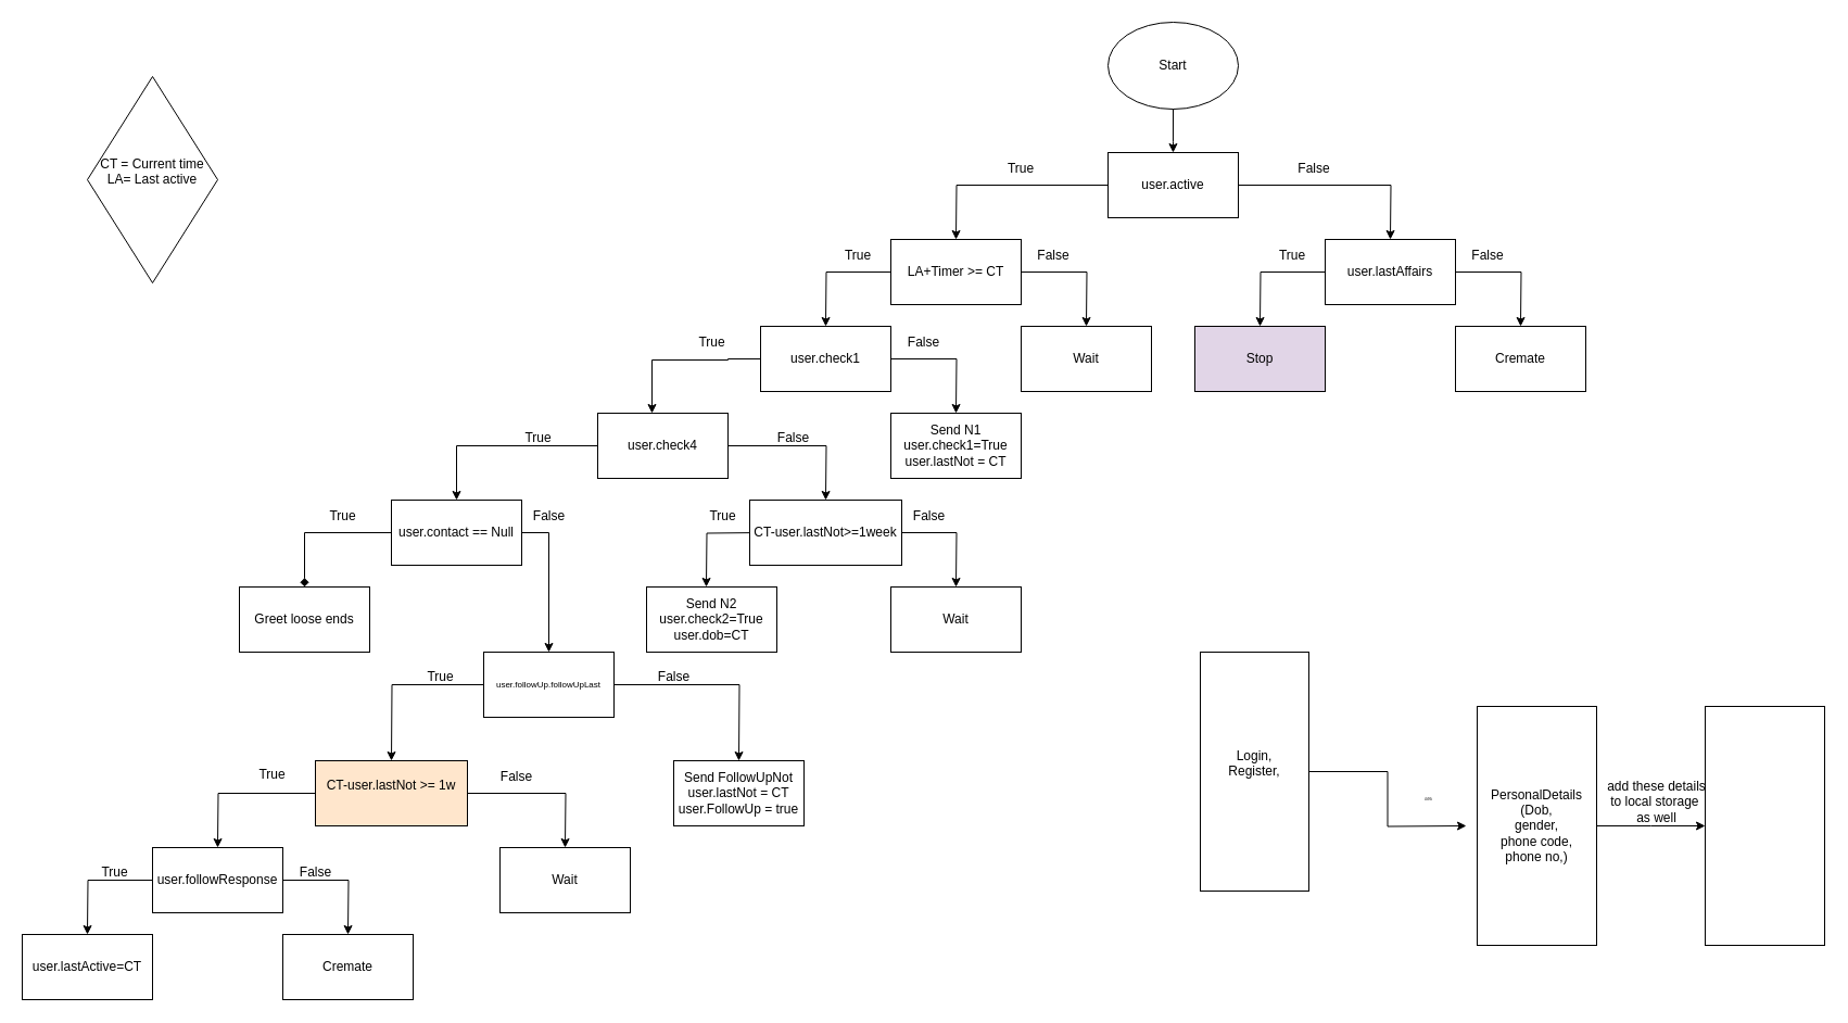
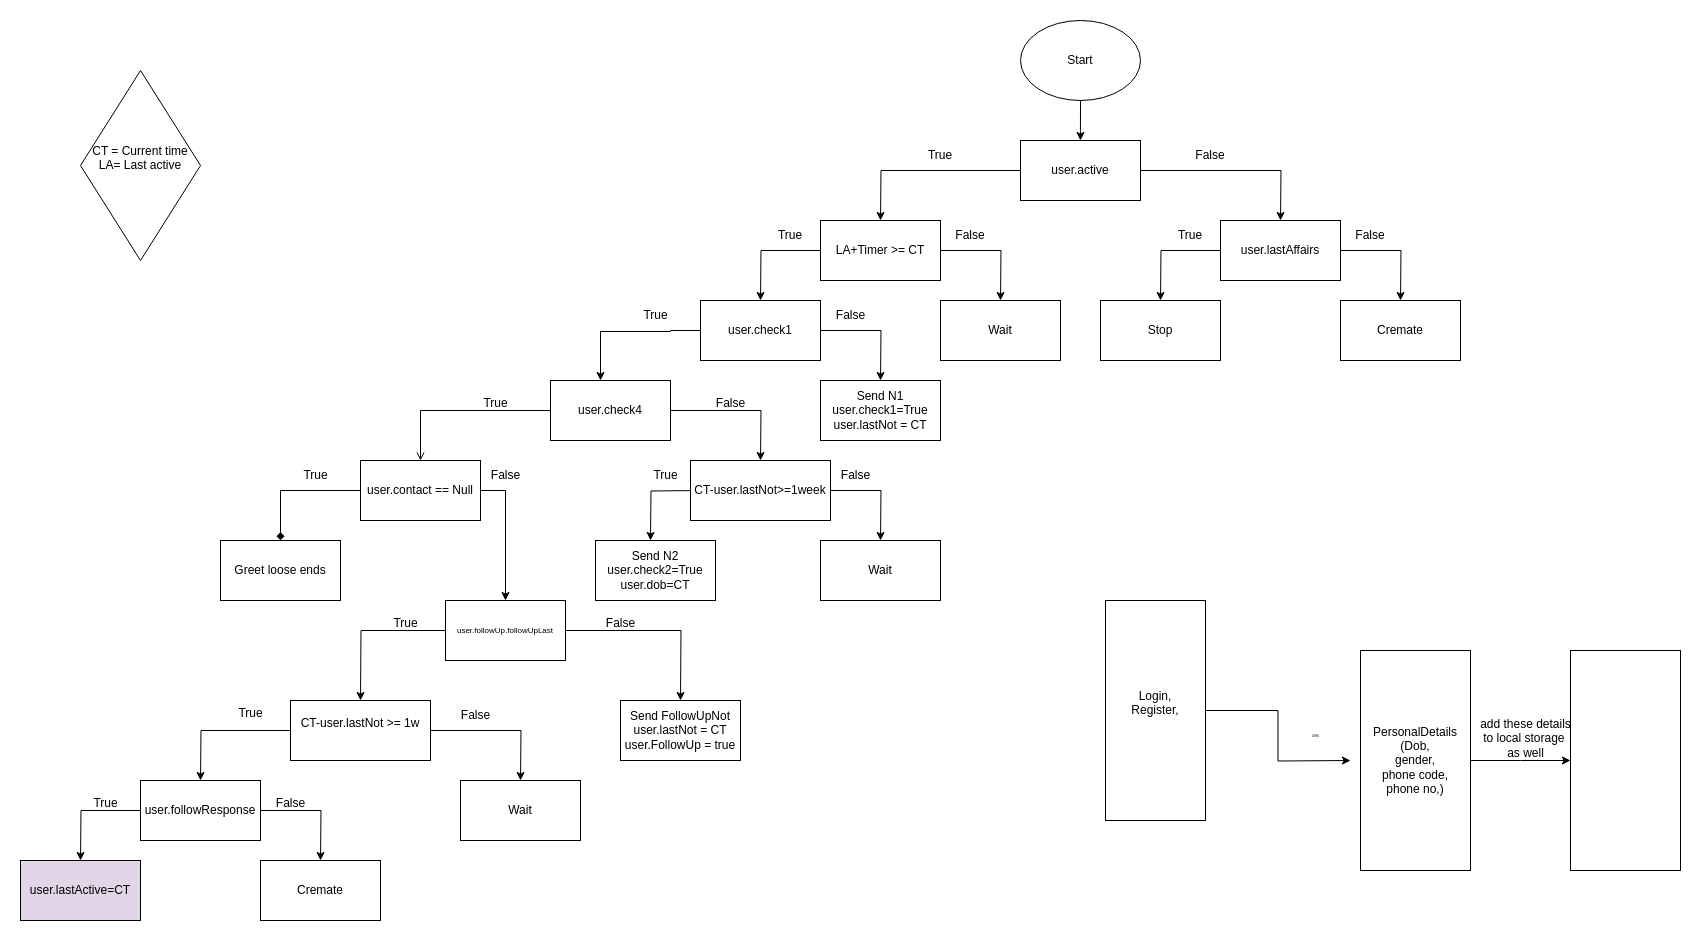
  <mxCell id="0" />
  <mxCell id="1" parent="0" />
  <mxCell id="2" value="CT = Current time&lt;div&gt;LA= Last active&lt;/div&gt;&lt;div&gt;&lt;br&gt;&lt;/div&gt;" style="rhombus;whiteSpace=wrap;html=1;" parent="1" vertex="1"><mxGeometry x="80" y="70" width="120" height="190" as="geometry" /></mxCell>
  <mxCell id="3" value="Start" style="ellipse;whiteSpace=wrap;html=1;" parent="1" vertex="1"><mxGeometry x="1020" y="20" width="120" height="80" as="geometry" /></mxCell>
  <mxCell id="4" value="" style="endArrow=classic;html=1;rounded=0;" parent="1" edge="1"><mxGeometry width="50" height="50" relative="1" as="geometry"><mxPoint x="1080" y="100" as="sourcePoint" /><mxPoint x="1079.95" y="140" as="targetPoint" /><Array as="points"><mxPoint x="1079.95" y="130" /><mxPoint x="1079.95" y="140" /></Array></mxGeometry></mxCell>
  <mxCell id="5" style="edgeStyle=orthogonalEdgeStyle;rounded=0;orthogonalLoop=1;jettySize=auto;html=1;exitX=1;exitY=0.5;exitDx=0;exitDy=0;" parent="1" source="7" edge="1"><mxGeometry relative="1" as="geometry"><mxPoint x="1280" y="220" as="targetPoint" /></mxGeometry></mxCell>
  <mxCell id="6" style="edgeStyle=orthogonalEdgeStyle;rounded=0;orthogonalLoop=1;jettySize=auto;html=1;exitX=0;exitY=0.5;exitDx=0;exitDy=0;" parent="1" source="7" edge="1"><mxGeometry relative="1" as="geometry"><mxPoint x="880" y="220" as="targetPoint" /></mxGeometry></mxCell>
  <mxCell id="7" value="user.active" style="rounded=0;whiteSpace=wrap;html=1;" parent="1" vertex="1"><mxGeometry x="1020" y="140" width="120" height="60" as="geometry" /></mxCell>
  <mxCell id="8" value="False" style="text;html=1;align=center;verticalAlign=middle;whiteSpace=wrap;rounded=0;" parent="1" vertex="1"><mxGeometry x="1180" y="140" width="60" height="30" as="geometry" /></mxCell>
  <mxCell id="9" value="True" style="text;html=1;align=center;verticalAlign=middle;whiteSpace=wrap;rounded=0;" parent="1" vertex="1"><mxGeometry x="910" y="140" width="60" height="30" as="geometry" /></mxCell>
  <mxCell id="10" style="edgeStyle=orthogonalEdgeStyle;rounded=0;orthogonalLoop=1;jettySize=auto;html=1;" parent="1" source="12" edge="1"><mxGeometry relative="1" as="geometry"><mxPoint x="1160" y="300" as="targetPoint" /></mxGeometry></mxCell>
  <mxCell id="11" style="edgeStyle=orthogonalEdgeStyle;rounded=0;orthogonalLoop=1;jettySize=auto;html=1;exitX=1;exitY=0.5;exitDx=0;exitDy=0;" parent="1" source="12" edge="1"><mxGeometry relative="1" as="geometry"><mxPoint x="1400" y="300" as="targetPoint" /></mxGeometry></mxCell>
  <mxCell id="12" value="user.lastAffairs" style="rounded=0;whiteSpace=wrap;html=1;" parent="1" vertex="1"><mxGeometry x="1220" y="220" width="120" height="60" as="geometry" /></mxCell>
- <mxCell id="13" value="Stop" style="rounded=0;whiteSpace=wrap;html=1;fillColor=#e1d5e7;" parent="1" vertex="1"><mxGeometry x="1100" y="300" width="120" height="60" as="geometry" /></mxCell>
+ <mxCell id="13" value="Stop" style="rounded=0;whiteSpace=wrap;html=1;" parent="1" vertex="1"><mxGeometry x="1100" y="300" width="120" height="60" as="geometry" /></mxCell>
  <mxCell id="14" value="Cremate" style="rounded=0;whiteSpace=wrap;html=1;" parent="1" vertex="1"><mxGeometry x="1340" y="300" width="120" height="60" as="geometry" /></mxCell>
  <mxCell id="15" value="True" style="text;html=1;align=center;verticalAlign=middle;whiteSpace=wrap;rounded=0;" parent="1" vertex="1"><mxGeometry x="1160" y="220" width="60" height="30" as="geometry" /></mxCell>
  <mxCell id="16" value="False" style="text;html=1;align=center;verticalAlign=middle;whiteSpace=wrap;rounded=0;" parent="1" vertex="1"><mxGeometry x="1340" y="220" width="60" height="30" as="geometry" /></mxCell>
  <mxCell id="17" style="edgeStyle=orthogonalEdgeStyle;rounded=0;orthogonalLoop=1;jettySize=auto;html=1;exitX=1;exitY=0.5;exitDx=0;exitDy=0;" parent="1" source="19" edge="1"><mxGeometry relative="1" as="geometry"><mxPoint x="1000" y="300" as="targetPoint" /></mxGeometry></mxCell>
  <mxCell id="18" style="edgeStyle=orthogonalEdgeStyle;rounded=0;orthogonalLoop=1;jettySize=auto;html=1;exitX=0;exitY=0.5;exitDx=0;exitDy=0;" parent="1" source="19" edge="1"><mxGeometry relative="1" as="geometry"><mxPoint x="760" y="300" as="targetPoint" /></mxGeometry></mxCell>
  <mxCell id="19" value="LA+Timer &amp;gt;= CT" style="rounded=0;whiteSpace=wrap;html=1;" parent="1" vertex="1"><mxGeometry x="820" y="220" width="120" height="60" as="geometry" /></mxCell>
  <mxCell id="20" value="Wait" style="rounded=0;whiteSpace=wrap;html=1;" parent="1" vertex="1"><mxGeometry x="940" y="300" width="120" height="60" as="geometry" /></mxCell>
  <mxCell id="21" style="edgeStyle=orthogonalEdgeStyle;rounded=0;orthogonalLoop=1;jettySize=auto;html=1;exitX=0;exitY=0.5;exitDx=0;exitDy=0;" parent="1" source="23" edge="1"><mxGeometry relative="1" as="geometry"><mxPoint x="600" y="380" as="targetPoint" /><mxPoint x="670" y="330" as="sourcePoint" /><Array as="points"><mxPoint x="670" y="330" /><mxPoint x="670" y="331" /><mxPoint x="600" y="331" /></Array></mxGeometry></mxCell>
  <mxCell id="22" style="edgeStyle=orthogonalEdgeStyle;rounded=0;orthogonalLoop=1;jettySize=auto;html=1;exitX=1;exitY=0.5;exitDx=0;exitDy=0;" parent="1" source="23" edge="1"><mxGeometry relative="1" as="geometry"><mxPoint x="880" y="380" as="targetPoint" /></mxGeometry></mxCell>
  <mxCell id="23" value="user.check1" style="rounded=0;whiteSpace=wrap;html=1;" parent="1" vertex="1"><mxGeometry x="700" y="300" width="120" height="60" as="geometry" /></mxCell>
  <mxCell id="24" value="False" style="text;html=1;align=center;verticalAlign=middle;whiteSpace=wrap;rounded=0;" parent="1" vertex="1"><mxGeometry x="940" y="220" width="60" height="30" as="geometry" /></mxCell>
  <mxCell id="25" value="True" style="text;html=1;align=center;verticalAlign=middle;whiteSpace=wrap;rounded=0;" parent="1" vertex="1"><mxGeometry x="760" y="220" width="60" height="30" as="geometry" /></mxCell>
  <mxCell id="26" value="True" style="text;html=1;align=center;verticalAlign=middle;resizable=0;points=[];autosize=1;strokeColor=none;fillColor=none;" parent="1" vertex="1"><mxGeometry x="630" y="300" width="50" height="30" as="geometry" /></mxCell>
  <mxCell id="27" value="False" style="text;html=1;align=center;verticalAlign=middle;resizable=0;points=[];autosize=1;strokeColor=none;fillColor=none;" parent="1" vertex="1"><mxGeometry x="825" y="300" width="50" height="30" as="geometry" /></mxCell>
  <mxCell id="28" value="Send N1&lt;div&gt;user.check1=True&lt;/div&gt;&lt;div&gt;user.lastNot = CT&lt;/div&gt;" style="whiteSpace=wrap;html=1;" parent="1" vertex="1"><mxGeometry x="820" y="380" width="120" height="60" as="geometry" /></mxCell>
  <mxCell id="29" style="edgeStyle=orthogonalEdgeStyle;rounded=0;orthogonalLoop=1;jettySize=auto;html=1;exitX=1;exitY=0.5;exitDx=0;exitDy=0;" parent="1" source="31" edge="1"><mxGeometry relative="1" as="geometry"><mxPoint x="760" y="460" as="targetPoint" /></mxGeometry></mxCell>
- <mxCell id="30" style="edgeStyle=orthogonalEdgeStyle;rounded=0;orthogonalLoop=1;jettySize=auto;html=1;exitX=0;exitY=0.5;exitDx=0;exitDy=0;entryX=0.5;entryY=0;entryDx=0;entryDy=0;" parent="1" source="31" target="37" edge="1"><mxGeometry relative="1" as="geometry"><mxPoint x="420" y="500" as="targetPoint" /><Array as="points"><mxPoint x="420" y="410" /></Array></mxGeometry></mxCell>
+ <mxCell id="30" style="edgeStyle=orthogonalEdgeStyle;rounded=0;orthogonalLoop=1;jettySize=auto;html=1;exitX=0;exitY=0.5;exitDx=0;exitDy=0;entryX=0.5;entryY=0;entryDx=0;entryDy=0;endArrow=open;" parent="1" source="31" target="37" edge="1"><mxGeometry relative="1" as="geometry"><mxPoint x="420" y="500" as="targetPoint" /><Array as="points"><mxPoint x="420" y="410" /></Array></mxGeometry></mxCell>
  <mxCell id="31" value="user.check4" style="whiteSpace=wrap;html=1;" parent="1" vertex="1"><mxGeometry x="550" y="380" width="120" height="60" as="geometry" /></mxCell>
  <mxCell id="32" style="edgeStyle=orthogonalEdgeStyle;rounded=0;orthogonalLoop=1;jettySize=auto;html=1;" parent="1" edge="1"><mxGeometry relative="1" as="geometry"><mxPoint x="650" y="539.99" as="targetPoint" /><mxPoint x="700" y="490.002" as="sourcePoint" /></mxGeometry></mxCell>
  <mxCell id="33" style="edgeStyle=orthogonalEdgeStyle;rounded=0;orthogonalLoop=1;jettySize=auto;html=1;exitX=1;exitY=0.5;exitDx=0;exitDy=0;" parent="1" source="34" edge="1"><mxGeometry relative="1" as="geometry"><mxPoint x="880" y="540" as="targetPoint" /></mxGeometry></mxCell>
  <mxCell id="34" value="CT-user.lastNot&amp;gt;=1week" style="whiteSpace=wrap;html=1;" parent="1" vertex="1"><mxGeometry x="690" y="460" width="140" height="60" as="geometry" /></mxCell>
  <mxCell id="35" style="edgeStyle=orthogonalEdgeStyle;rounded=0;orthogonalLoop=1;jettySize=auto;html=1;exitX=1;exitY=0.5;exitDx=0;exitDy=0;entryX=0.5;entryY=0;entryDx=0;entryDy=0;" parent="1" source="37" target="46" edge="1"><mxGeometry relative="1" as="geometry"><mxPoint x="520" y="540" as="targetPoint" /></mxGeometry></mxCell>
  <mxCell id="36" style="edgeStyle=orthogonalEdgeStyle;rounded=0;orthogonalLoop=1;jettySize=auto;html=1;exitX=0;exitY=0.5;exitDx=0;exitDy=0;entryX=0.5;entryY=0;entryDx=0;entryDy=0;endArrow=diamond;" parent="1" source="37" target="49" edge="1"><mxGeometry relative="1" as="geometry"><mxPoint x="280" y="530" as="targetPoint" /></mxGeometry></mxCell>
  <mxCell id="37" value="user.contact == Null" style="whiteSpace=wrap;html=1;" parent="1" vertex="1"><mxGeometry x="360" y="460" width="120" height="60" as="geometry" /></mxCell>
  <mxCell id="38" value="False" style="text;html=1;align=center;verticalAlign=middle;resizable=0;points=[];autosize=1;strokeColor=none;fillColor=none;" parent="1" vertex="1"><mxGeometry x="705" y="388" width="50" height="30" as="geometry" /></mxCell>
  <mxCell id="39" value="True" style="text;html=1;align=center;verticalAlign=middle;resizable=0;points=[];autosize=1;strokeColor=none;fillColor=none;" parent="1" vertex="1"><mxGeometry x="470" y="388" width="50" height="30" as="geometry" /></mxCell>
  <mxCell id="40" value="False" style="text;html=1;align=center;verticalAlign=middle;resizable=0;points=[];autosize=1;strokeColor=none;fillColor=none;" parent="1" vertex="1"><mxGeometry x="830" y="460" width="50" height="30" as="geometry" /></mxCell>
  <mxCell id="41" value="True" style="text;html=1;align=center;verticalAlign=middle;resizable=0;points=[];autosize=1;strokeColor=none;fillColor=none;" parent="1" vertex="1"><mxGeometry x="640" y="460" width="50" height="30" as="geometry" /></mxCell>
  <mxCell id="42" value="Send N2&lt;div&gt;user.check2=True&lt;/div&gt;&lt;div&gt;user.dob=CT&lt;/div&gt;" style="whiteSpace=wrap;html=1;" parent="1" vertex="1"><mxGeometry x="595" y="540" width="120" height="60" as="geometry" /></mxCell>
  <mxCell id="43" value="Wait" style="whiteSpace=wrap;html=1;" parent="1" vertex="1"><mxGeometry x="820" y="540" width="120" height="60" as="geometry" /></mxCell>
  <mxCell id="44" style="edgeStyle=orthogonalEdgeStyle;rounded=0;orthogonalLoop=1;jettySize=auto;html=1;exitX=1;exitY=0.5;exitDx=0;exitDy=0;" parent="1" source="46" edge="1"><mxGeometry relative="1" as="geometry"><mxPoint y="700" as="targetPoint" x="680" /></mxGeometry></mxCell>
  <mxCell id="45" style="edgeStyle=orthogonalEdgeStyle;rounded=0;orthogonalLoop=1;jettySize=auto;html=1;exitX=0;exitY=0.5;exitDx=0;exitDy=0;" parent="1" source="46" edge="1"><mxGeometry relative="1" as="geometry"><mxPoint x="360" y="700" as="targetPoint" /></mxGeometry></mxCell>
  <mxCell id="46" value="&lt;font style=&quot;font-size: 8px;&quot;&gt;user.followUp.followUpLast&lt;/font&gt;&lt;div style=&quot;line-height: 20%; font-size: 8px;&quot;&gt;&lt;br&gt;&lt;/div&gt;" style="whiteSpace=wrap;html=1;" parent="1" vertex="1"><mxGeometry x="445" y="600" width="120" height="60" as="geometry" /></mxCell>
  <mxCell id="47" value="False" style="text;html=1;align=center;verticalAlign=middle;resizable=0;points=[];autosize=1;strokeColor=none;fillColor=none;" parent="1" vertex="1"><mxGeometry x="480" y="460" width="50" height="30" as="geometry" /></mxCell>
  <mxCell id="48" value="True" style="text;html=1;align=center;verticalAlign=middle;resizable=0;points=[];autosize=1;strokeColor=none;fillColor=none;" parent="1" vertex="1"><mxGeometry x="290" y="460" width="50" height="30" as="geometry" /></mxCell>
  <mxCell id="49" value="Greet loose ends" style="whiteSpace=wrap;html=1;" parent="1" vertex="1"><mxGeometry x="220" y="540" width="120" height="60" as="geometry" /></mxCell>
  <mxCell id="50" value="Send FollowUpNot&lt;div&gt;user.lastNot = CT&lt;/div&gt;&lt;div&gt;user.FollowUp = true&lt;/div&gt;" style="whiteSpace=wrap;html=1;" parent="1" vertex="1"><mxGeometry x="620" y="700" width="120" height="60" as="geometry" /></mxCell>
  <mxCell id="51" value="False" style="text;html=1;align=center;verticalAlign=middle;resizable=0;points=[];autosize=1;strokeColor=none;fillColor=none;" parent="1" vertex="1"><mxGeometry x="595" y="608" width="50" height="30" as="geometry" /></mxCell>
  <mxCell id="52" value="True" style="text;html=1;align=center;verticalAlign=middle;resizable=0;points=[];autosize=1;strokeColor=none;fillColor=none;" parent="1" vertex="1"><mxGeometry x="380" y="608" width="50" height="30" as="geometry" /></mxCell>
  <mxCell id="53" style="edgeStyle=orthogonalEdgeStyle;rounded=0;orthogonalLoop=1;jettySize=auto;html=1;exitX=1;exitY=0.5;exitDx=0;exitDy=0;" parent="1" source="55" edge="1"><mxGeometry relative="1" as="geometry"><mxPoint x="520" y="780" as="targetPoint" /></mxGeometry></mxCell>
  <mxCell id="54" style="edgeStyle=orthogonalEdgeStyle;rounded=0;orthogonalLoop=1;jettySize=auto;html=1;exitX=0;exitY=0.5;exitDx=0;exitDy=0;" parent="1" source="55" edge="1"><mxGeometry relative="1" as="geometry"><mxPoint x="200" y="780" as="targetPoint" /></mxGeometry></mxCell>
- <mxCell id="55" value="CT-user.lastNot &amp;gt;= 1w&lt;div&gt;&lt;br&gt;&lt;/div&gt;" style="whiteSpace=wrap;html=1;fillColor=#ffe6cc;" parent="1" vertex="1"><mxGeometry x="290" y="700" width="140" height="60" as="geometry" /></mxCell>
+ <mxCell id="55" value="CT-user.lastNot &amp;gt;= 1w&lt;div&gt;&lt;br&gt;&lt;/div&gt;" style="whiteSpace=wrap;html=1;" parent="1" vertex="1"><mxGeometry x="290" y="700" width="140" height="60" as="geometry" /></mxCell>
  <mxCell id="56" style="edgeStyle=orthogonalEdgeStyle;rounded=0;orthogonalLoop=1;jettySize=auto;html=1;exitX=0;exitY=0.5;exitDx=0;exitDy=0;" parent="1" source="58" edge="1"><mxGeometry relative="1" as="geometry"><mxPoint x="80" y="860" as="targetPoint" /></mxGeometry></mxCell>
  <mxCell id="57" style="edgeStyle=orthogonalEdgeStyle;rounded=0;orthogonalLoop=1;jettySize=auto;html=1;exitX=1;exitY=0.5;exitDx=0;exitDy=0;" parent="1" source="58" edge="1"><mxGeometry relative="1" as="geometry"><mxPoint x="320" y="860" as="targetPoint" /></mxGeometry></mxCell>
  <mxCell id="58" value="user.followResponse" style="whiteSpace=wrap;html=1;" parent="1" vertex="1"><mxGeometry x="140" y="780" width="120" height="60" as="geometry" /></mxCell>
  <mxCell id="59" value="Wait" style="whiteSpace=wrap;html=1;" parent="1" vertex="1"><mxGeometry x="460" y="780" width="120" height="60" as="geometry" /></mxCell>
  <mxCell id="60" value="False" style="text;html=1;align=center;verticalAlign=middle;resizable=0;points=[];autosize=1;strokeColor=none;fillColor=none;" parent="1" vertex="1"><mxGeometry x="450" y="700" width="50" height="30" as="geometry" /></mxCell>
  <mxCell id="61" value="True" style="text;html=1;align=center;verticalAlign=middle;resizable=0;points=[];autosize=1;strokeColor=none;fillColor=none;" parent="1" vertex="1"><mxGeometry x="225" y="698" width="50" height="30" as="geometry" /></mxCell>
- <mxCell id="62" value="user.lastActive=CT" style="whiteSpace=wrap;html=1;" parent="1" vertex="1"><mxGeometry x="20" y="860" width="120" height="60" as="geometry" /></mxCell>
+ <mxCell id="62" value="user.lastActive=CT" style="whiteSpace=wrap;html=1;fillColor=#e1d5e7;" parent="1" vertex="1"><mxGeometry x="20" y="860" width="120" height="60" as="geometry" /></mxCell>
  <mxCell id="63" value="Cremate" style="whiteSpace=wrap;html=1;" parent="1" vertex="1"><mxGeometry x="260" y="860" width="120" height="60" as="geometry" /></mxCell>
  <mxCell id="64" value="True" style="text;html=1;align=center;verticalAlign=middle;resizable=0;points=[];autosize=1;strokeColor=none;fillColor=none;" parent="1" vertex="1"><mxGeometry x="80" y="788" width="50" height="30" as="geometry" /></mxCell>
  <mxCell id="65" value="False" style="text;html=1;align=center;verticalAlign=middle;resizable=0;points=[];autosize=1;strokeColor=none;fillColor=none;" parent="1" vertex="1"><mxGeometry x="265" y="788" width="50" height="30" as="geometry" /></mxCell>
  <mxCell id="66" style="edgeStyle=orthogonalEdgeStyle;rounded=0;orthogonalLoop=1;jettySize=auto;html=1;" edge="1" parent="1" source="67"><mxGeometry relative="1" as="geometry"><mxPoint x="1350" y="760" as="targetPoint" /></mxGeometry></mxCell>
  <mxCell id="67" value="Login,&lt;div&gt;Register,&lt;/div&gt;&lt;div&gt;&lt;br&gt;&lt;/div&gt;" style="whiteSpace=wrap;html=1;" vertex="1" parent="1"><mxGeometry x="1105" y="600" width="100" height="220" as="geometry" /></mxCell>
  <mxCell id="68" style="edgeStyle=orthogonalEdgeStyle;rounded=0;orthogonalLoop=1;jettySize=auto;html=1;" edge="1" parent="1" source="69"><mxGeometry relative="1" as="geometry"><mxPoint x="1570" y="760" as="targetPoint" /></mxGeometry></mxCell>
  <mxCell id="69" value="PersonalDetails&lt;br&gt;(Dob,&lt;div&gt;gender,&lt;/div&gt;&lt;div&gt;phone code,&lt;/div&gt;&lt;div&gt;phone no,)&lt;/div&gt;" style="whiteSpace=wrap;html=1;" vertex="1" parent="1"><mxGeometry x="1360" y="650" width="110" height="220" as="geometry" /></mxCell>
  <mxCell id="70" value="Set User info&lt;div style=&quot;font-size: 1px;&quot;&gt;in localStorage&lt;br style=&quot;font-size: 1px;&quot;&gt;along with token&lt;/div&gt;" style="text;html=1;align=center;verticalAlign=middle;resizable=0;points=[];autosize=1;strokeColor=none;fillColor=none;fontSize=1;" vertex="1" parent="1"><mxGeometry x="1270" y="710" width="90" height="50" as="geometry" /></mxCell>
  <mxCell id="71" value="add these details&lt;div&gt;to local storage&amp;nbsp;&lt;/div&gt;&lt;div&gt;as well&lt;/div&gt;&lt;div&gt;&lt;br&gt;&lt;/div&gt;" style="text;html=1;align=center;verticalAlign=middle;resizable=0;points=[];autosize=1;strokeColor=none;fillColor=none;" vertex="1" parent="1"><mxGeometry x="1470" y="710" width="110" height="70" as="geometry" /></mxCell>
  <mxCell id="72" value="" style="whiteSpace=wrap;html=1;" vertex="1" parent="1"><mxGeometry x="1570" y="650" width="110" height="220" as="geometry" /></mxCell>
